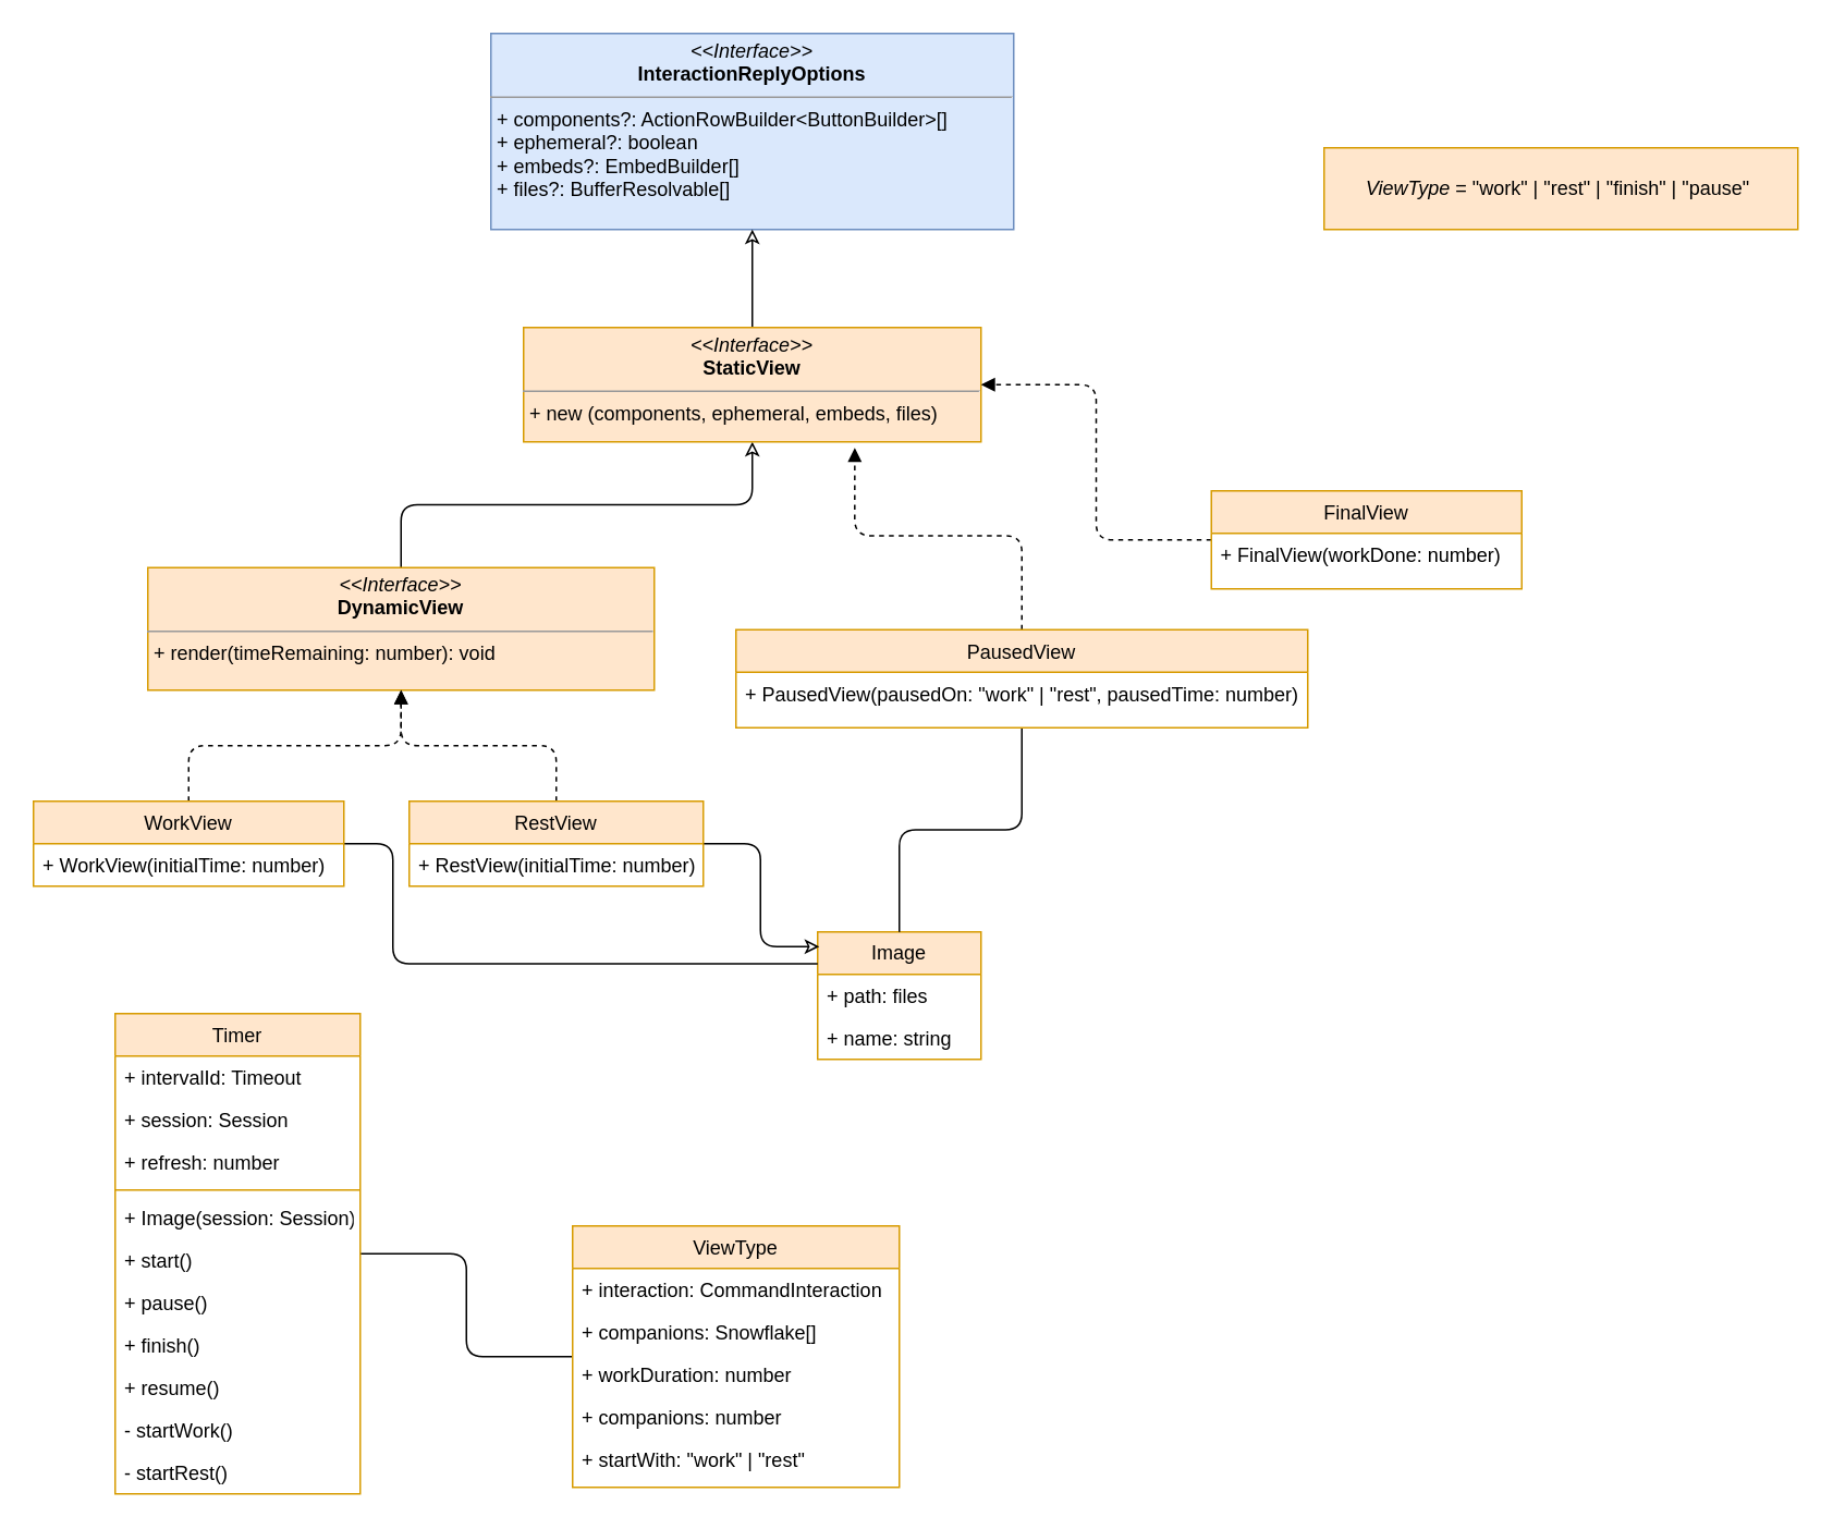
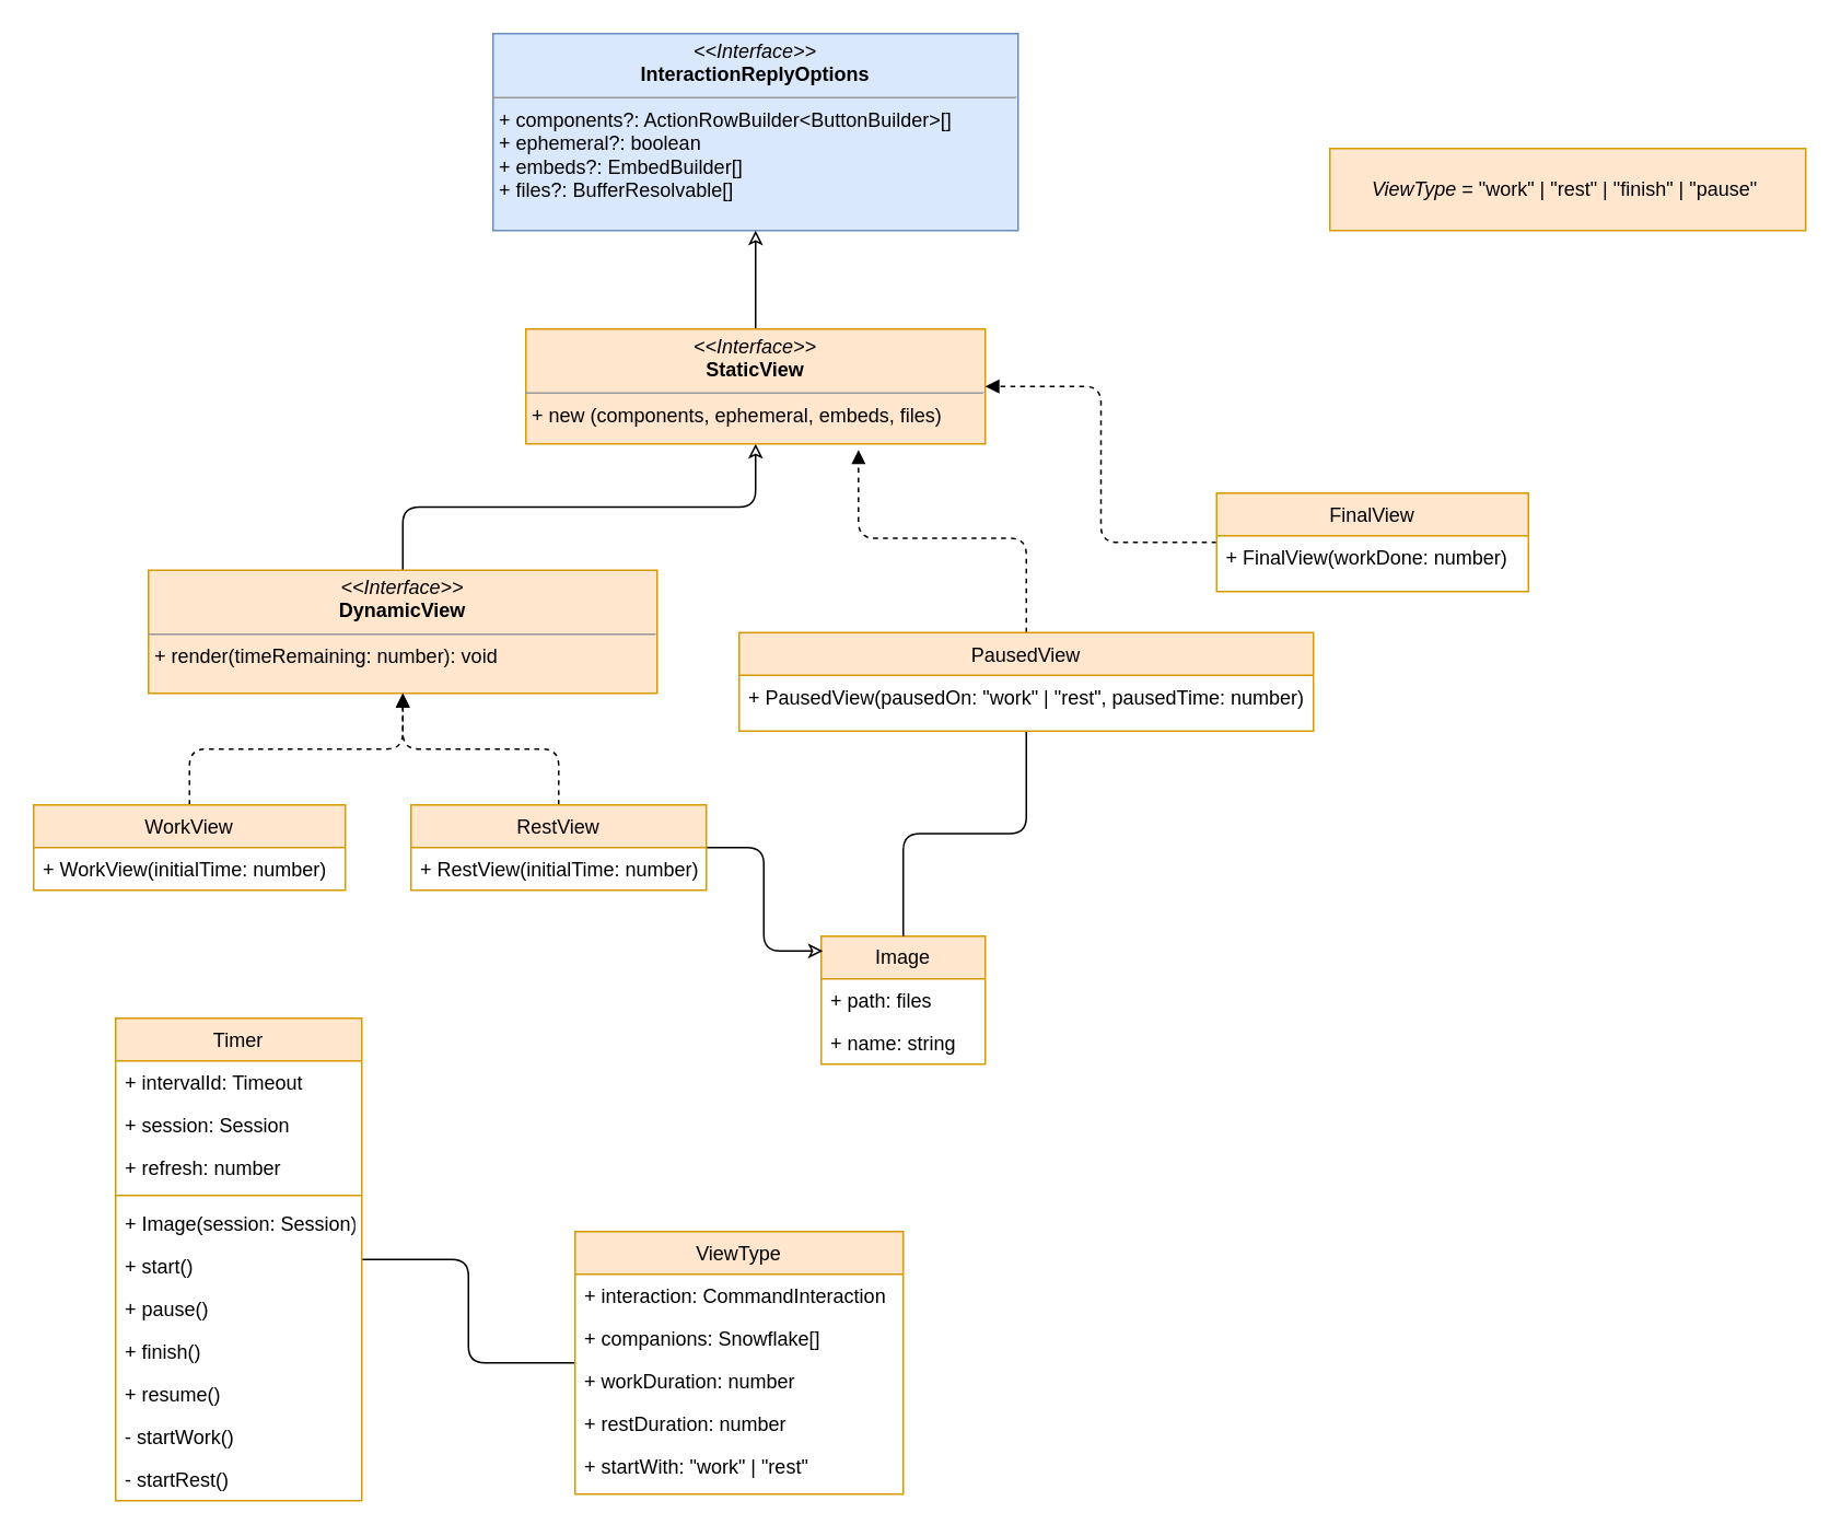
  <mxCell id="0" />
  <mxCell id="1" parent="0" />
  <mxCell id="2" style="edgeStyle=orthogonalEdgeStyle;rounded=1;orthogonalLoop=1;jettySize=auto;html=1;fontFamily=Helvetica;fontSize=12;fontColor=default;strokeColor=none;endArrow=none;endFill=0;" parent="1" source="4" target="40" edge="1"><mxGeometry relative="1" as="geometry" /></mxCell>
  <mxCell id="3" style="edgeStyle=orthogonalEdgeStyle;rounded=1;orthogonalLoop=1;jettySize=auto;html=1;fontFamily=Helvetica;fontSize=12;fontColor=default;endArrow=none;endFill=0;" parent="1" source="4" target="40" edge="1"><mxGeometry relative="1" as="geometry" /></mxCell>
  <mxCell id="4" value="Timer" style="swimlane;fontStyle=0;align=center;verticalAlign=top;childLayout=stackLayout;horizontal=1;startSize=26;horizontalStack=0;resizeParent=1;resizeLast=0;collapsible=1;marginBottom=0;rounded=0;shadow=0;strokeWidth=1;fillColor=#ffe6cc;strokeColor=#d79b00;" parent="1" vertex="1"><mxGeometry x="70" y="620" width="150" height="294" as="geometry"><mxRectangle x="230" y="140" width="160" height="26" as="alternateBounds" /></mxGeometry></mxCell>
  <mxCell id="5" value="+ intervalId: Timeout" style="text;align=left;verticalAlign=top;spacingLeft=4;spacingRight=4;overflow=hidden;rotatable=0;points=[[0,0.5],[1,0.5]];portConstraint=eastwest;" parent="4" vertex="1"><mxGeometry y="26" width="150" height="26" as="geometry" /></mxCell>
  <mxCell id="6" value="+ session: Session" style="text;align=left;verticalAlign=top;spacingLeft=4;spacingRight=4;overflow=hidden;rotatable=0;points=[[0,0.5],[1,0.5]];portConstraint=eastwest;" parent="4" vertex="1"><mxGeometry y="52" width="150" height="26" as="geometry" /></mxCell>
  <mxCell id="7" value="+ refresh: number" style="text;align=left;verticalAlign=top;spacingLeft=4;spacingRight=4;overflow=hidden;rotatable=0;points=[[0,0.5],[1,0.5]];portConstraint=eastwest;" parent="4" vertex="1"><mxGeometry y="78" width="150" height="26" as="geometry" /></mxCell>
  <mxCell id="8" value="" style="line;strokeWidth=1;fillColor=none;align=left;verticalAlign=middle;spacingTop=-1;spacingLeft=3;spacingRight=3;rotatable=0;labelPosition=right;points=[];portConstraint=eastwest;strokeColor=inherit;" parent="4" vertex="1"><mxGeometry y="104" width="150" height="8" as="geometry" /></mxCell>
  <mxCell id="9" value="+ Image(session: Session)" style="text;align=left;verticalAlign=top;spacingLeft=4;spacingRight=4;overflow=hidden;rotatable=0;points=[[0,0.5],[1,0.5]];portConstraint=eastwest;" parent="4" vertex="1"><mxGeometry y="112" width="150" height="26" as="geometry" /></mxCell>
  <mxCell id="10" value="+ start()" style="text;align=left;verticalAlign=top;spacingLeft=4;spacingRight=4;overflow=hidden;rotatable=0;points=[[0,0.5],[1,0.5]];portConstraint=eastwest;" parent="4" vertex="1"><mxGeometry y="138" width="150" height="26" as="geometry" /></mxCell>
  <mxCell id="11" value="+ pause()" style="text;align=left;verticalAlign=top;spacingLeft=4;spacingRight=4;overflow=hidden;rotatable=0;points=[[0,0.5],[1,0.5]];portConstraint=eastwest;" parent="4" vertex="1"><mxGeometry y="164" width="150" height="26" as="geometry" /></mxCell>
  <mxCell id="12" value="+ finish()" style="text;align=left;verticalAlign=top;spacingLeft=4;spacingRight=4;overflow=hidden;rotatable=0;points=[[0,0.5],[1,0.5]];portConstraint=eastwest;" parent="4" vertex="1"><mxGeometry y="190" width="150" height="26" as="geometry" /></mxCell>
  <mxCell id="13" value="+ resume()" style="text;align=left;verticalAlign=top;spacingLeft=4;spacingRight=4;overflow=hidden;rotatable=0;points=[[0,0.5],[1,0.5]];portConstraint=eastwest;" parent="4" vertex="1"><mxGeometry y="216" width="150" height="26" as="geometry" /></mxCell>
  <mxCell id="14" value="- startWork()" style="text;align=left;verticalAlign=top;spacingLeft=4;spacingRight=4;overflow=hidden;rotatable=0;points=[[0,0.5],[1,0.5]];portConstraint=eastwest;" parent="4" vertex="1"><mxGeometry y="242" width="150" height="26" as="geometry" /></mxCell>
  <mxCell id="15" value="- startRest()" style="text;align=left;verticalAlign=top;spacingLeft=4;spacingRight=4;overflow=hidden;rotatable=0;points=[[0,0.5],[1,0.5]];portConstraint=eastwest;" parent="4" vertex="1"><mxGeometry y="268" width="150" height="26" as="geometry" /></mxCell>
  <mxCell id="16" style="edgeStyle=orthogonalEdgeStyle;rounded=1;orthogonalLoop=1;jettySize=auto;html=1;endArrow=classic;endFill=0;exitX=0.5;exitY=0;exitDx=0;exitDy=0;entryX=0.5;entryY=1;entryDx=0;entryDy=0;" parent="1" source="21" target="24" edge="1"><mxGeometry relative="1" as="geometry"><mxPoint x="375" y="305" as="sourcePoint" /></mxGeometry></mxCell>
  <mxCell id="17" value="&lt;p style=&quot;margin:0px;margin-top:4px;text-align:center;&quot;&gt;&lt;i&gt;&amp;lt;&amp;lt;Interface&amp;gt;&amp;gt;&lt;/i&gt;&lt;br&gt;&lt;b&gt;InteractionReplyOptions&lt;/b&gt;&lt;/p&gt;&lt;hr size=&quot;1&quot;&gt;&lt;p style=&quot;margin:0px;margin-left:4px;&quot;&gt;+ components?: ActionRowBuilder&amp;lt;ButtonBuilder&amp;gt;[]&lt;/p&gt;&lt;p style=&quot;margin:0px;margin-left:4px;&quot;&gt;&lt;span style=&quot;font-size: 12px;&quot;&gt;+ ephemeral?: boolean&lt;/span&gt;&lt;/p&gt;&lt;p style=&quot;margin:0px;margin-left:4px;&quot;&gt;&lt;span style=&quot;font-size: 12px;&quot;&gt;+ embeds?: EmbedBuilder[]&lt;/span&gt;&lt;/p&gt;&lt;p style=&quot;margin:0px;margin-left:4px;&quot;&gt;&lt;span style=&quot;font-size: 12px;&quot;&gt;+ files?: BufferResolvable[]&lt;/span&gt;&lt;/p&gt;&lt;div&gt;&lt;br&gt;&lt;/div&gt;" style="verticalAlign=top;align=left;overflow=fill;fontSize=12;fontFamily=Helvetica;html=1;whiteSpace=wrap;fillColor=#dae8fc;strokeColor=#6c8ebf;" parent="1" vertex="1"><mxGeometry x="300" y="20" width="320" height="120" as="geometry" /></mxCell>
  <mxCell id="18" value="Image" style="swimlane;fontStyle=0;childLayout=stackLayout;horizontal=1;startSize=26;fillColor=#ffe6cc;horizontalStack=0;resizeParent=1;resizeParentMax=0;resizeLast=0;collapsible=1;marginBottom=0;whiteSpace=wrap;html=1;strokeColor=#d79b00;" parent="1" vertex="1"><mxGeometry x="500" y="570" width="100" height="78" as="geometry" /></mxCell>
  <mxCell id="19" value="+ path: files" style="text;strokeColor=none;fillColor=none;align=left;verticalAlign=top;spacingLeft=4;spacingRight=4;overflow=hidden;rotatable=0;points=[[0,0.5],[1,0.5]];portConstraint=eastwest;whiteSpace=wrap;html=1;" parent="18" vertex="1"><mxGeometry y="26" width="100" height="26" as="geometry" /></mxCell>
  <mxCell id="20" value="+ name: string" style="text;strokeColor=none;fillColor=none;align=left;verticalAlign=top;spacingLeft=4;spacingRight=4;overflow=hidden;rotatable=0;points=[[0,0.5],[1,0.5]];portConstraint=eastwest;whiteSpace=wrap;html=1;" parent="18" vertex="1"><mxGeometry y="52" width="100" height="26" as="geometry" /></mxCell>
  <mxCell id="21" value="&lt;p style=&quot;margin:0px;margin-top:4px;text-align:center;&quot;&gt;&lt;i&gt;&amp;lt;&amp;lt;Interface&amp;gt;&amp;gt;&lt;/i&gt;&lt;br&gt;&lt;b&gt;DynamicView&lt;/b&gt;&lt;/p&gt;&lt;hr size=&quot;1&quot;&gt;&lt;p style=&quot;margin:0px;margin-left:4px;&quot;&gt;&lt;span style=&quot;background-color: initial;&quot;&gt;+ render(timeRemaining: number): void&lt;/span&gt;&lt;br&gt;&lt;/p&gt;" style="verticalAlign=top;align=left;overflow=fill;fontSize=12;fontFamily=Helvetica;html=1;whiteSpace=wrap;fillColor=#ffe6cc;strokeColor=#d79b00;" parent="1" vertex="1"><mxGeometry x="90" y="347" width="310" height="75" as="geometry" /></mxCell>
  <mxCell id="22" value="&lt;i&gt;ViewType&lt;/i&gt; = &quot;work&quot; | &quot;rest&quot; | &quot;finish&quot; | &quot;pause&quot;&amp;nbsp;" style="html=1;whiteSpace=wrap;fillColor=#ffe6cc;strokeColor=#d79b00;" parent="1" vertex="1"><mxGeometry x="810" y="90" width="290" height="50" as="geometry" /></mxCell>
  <mxCell id="23" style="edgeStyle=orthogonalEdgeStyle;rounded=1;orthogonalLoop=1;jettySize=auto;html=1;entryX=0.5;entryY=1;entryDx=0;entryDy=0;fontFamily=Helvetica;fontSize=12;fontColor=default;endArrow=classic;endFill=0;" parent="1" source="24" target="17" edge="1"><mxGeometry relative="1" as="geometry" /></mxCell>
  <mxCell id="24" value="&lt;p style=&quot;margin:0px;margin-top:4px;text-align:center;&quot;&gt;&lt;i&gt;&amp;lt;&amp;lt;Interface&amp;gt;&amp;gt;&lt;/i&gt;&lt;br&gt;&lt;b&gt;StaticView&lt;/b&gt;&lt;/p&gt;&lt;hr size=&quot;1&quot;&gt;&lt;p style=&quot;margin:0px;margin-left:4px;&quot;&gt;+ new (components, ephemeral, embeds, files)&lt;br&gt;&lt;/p&gt;" style="verticalAlign=top;align=left;overflow=fill;fontSize=12;fontFamily=Helvetica;html=1;whiteSpace=wrap;fillColor=#ffe6cc;strokeColor=#d79b00;" parent="1" vertex="1"><mxGeometry x="320" y="200" width="280" height="70" as="geometry" /></mxCell>
  <mxCell id="25" style="edgeStyle=orthogonalEdgeStyle;rounded=1;orthogonalLoop=1;jettySize=auto;html=1;entryX=0.5;entryY=1;entryDx=0;entryDy=0;fontFamily=Helvetica;fontSize=12;fontColor=default;dashed=1;endArrow=block;endFill=1;" parent="1" source="27" target="21" edge="1"><mxGeometry relative="1" as="geometry" /></mxCell>
- <mxCell id="26" style="edgeStyle=orthogonalEdgeStyle;rounded=1;orthogonalLoop=1;jettySize=auto;html=1;entryX=0;entryY=0.25;entryDx=0;entryDy=0;endArrow=none;endFill=0;" edge="1" parent="1" source="27" target="18"><mxGeometry relative="1" as="geometry"><Array as="points"><mxPoint x="240" y="516" /><mxPoint x="240" y="590" /></Array></mxGeometry></mxCell>
  <mxCell id="27" value="WorkView" style="swimlane;fontStyle=0;align=center;verticalAlign=top;childLayout=stackLayout;horizontal=1;startSize=26;horizontalStack=0;resizeParent=1;resizeLast=0;collapsible=1;marginBottom=0;rounded=0;shadow=0;strokeWidth=1;fillColor=#ffe6cc;strokeColor=#d79b00;" parent="1" vertex="1"><mxGeometry x="20" y="490" width="190" height="52" as="geometry"><mxRectangle x="550" y="140" width="160" height="26" as="alternateBounds" /></mxGeometry></mxCell>
  <mxCell id="28" value="+ WorkView(initialTime: number)" style="text;align=left;verticalAlign=top;spacingLeft=4;spacingRight=4;overflow=hidden;rotatable=0;points=[[0,0.5],[1,0.5]];portConstraint=eastwest;" parent="27" vertex="1"><mxGeometry y="26" width="190" height="26" as="geometry" /></mxCell>
  <mxCell id="29" style="edgeStyle=orthogonalEdgeStyle;rounded=1;orthogonalLoop=1;jettySize=auto;html=1;fontFamily=Helvetica;fontSize=12;fontColor=default;dashed=1;endArrow=block;endFill=1;" parent="1" source="31" target="21" edge="1"><mxGeometry relative="1" as="geometry" /></mxCell>
  <mxCell id="30" style="edgeStyle=orthogonalEdgeStyle;rounded=1;orthogonalLoop=1;jettySize=auto;html=1;entryX=0.01;entryY=0.115;entryDx=0;entryDy=0;entryPerimeter=0;endArrow=classic;endFill=0;" edge="1" parent="1" source="31" target="18"><mxGeometry relative="1" as="geometry" /></mxCell>
  <mxCell id="31" value="RestView" style="swimlane;fontStyle=0;align=center;verticalAlign=top;childLayout=stackLayout;horizontal=1;startSize=26;horizontalStack=0;resizeParent=1;resizeLast=0;collapsible=1;marginBottom=0;rounded=0;shadow=0;strokeWidth=1;fillColor=#ffe6cc;strokeColor=#d79b00;" parent="1" vertex="1"><mxGeometry x="250" y="490" width="180" height="52" as="geometry"><mxRectangle x="550" y="140" width="160" height="26" as="alternateBounds" /></mxGeometry></mxCell>
  <mxCell id="32" value="+ RestView(initialTime: number)" style="text;align=left;verticalAlign=top;spacingLeft=4;spacingRight=4;overflow=hidden;rotatable=0;points=[[0,0.5],[1,0.5]];portConstraint=eastwest;" parent="31" vertex="1"><mxGeometry y="26" width="180" height="26" as="geometry" /></mxCell>
  <mxCell id="33" style="edgeStyle=orthogonalEdgeStyle;rounded=1;orthogonalLoop=1;jettySize=auto;html=1;entryX=0.724;entryY=1.052;entryDx=0;entryDy=0;entryPerimeter=0;fontFamily=Helvetica;fontSize=12;fontColor=default;endArrow=block;endFill=1;dashed=1;" parent="1" source="35" target="24" edge="1"><mxGeometry relative="1" as="geometry" /></mxCell>
  <mxCell id="34" style="edgeStyle=orthogonalEdgeStyle;rounded=1;orthogonalLoop=1;jettySize=auto;html=1;entryX=0.5;entryY=0;entryDx=0;entryDy=0;fontFamily=Helvetica;fontSize=12;fontColor=default;endArrow=none;endFill=0;" parent="1" source="35" target="18" edge="1"><mxGeometry relative="1" as="geometry" /></mxCell>
  <mxCell id="35" value="PausedView" style="swimlane;fontStyle=0;align=center;verticalAlign=top;childLayout=stackLayout;horizontal=1;startSize=26;horizontalStack=0;resizeParent=1;resizeLast=0;collapsible=1;marginBottom=0;rounded=0;shadow=0;strokeWidth=1;fillColor=#ffe6cc;strokeColor=#d79b00;" parent="1" vertex="1"><mxGeometry x="450" y="385" width="350" height="60" as="geometry"><mxRectangle x="550" y="140" width="160" height="26" as="alternateBounds" /></mxGeometry></mxCell>
  <mxCell id="36" value="+ PausedView(pausedOn: &quot;work&quot; | &quot;rest&quot;, pausedTime: number)" style="text;align=left;verticalAlign=top;spacingLeft=4;spacingRight=4;overflow=hidden;rotatable=0;points=[[0,0.5],[1,0.5]];portConstraint=eastwest;" parent="35" vertex="1"><mxGeometry y="26" width="350" height="26" as="geometry" /></mxCell>
  <mxCell id="37" style="edgeStyle=orthogonalEdgeStyle;rounded=1;orthogonalLoop=1;jettySize=auto;html=1;entryX=1;entryY=0.5;entryDx=0;entryDy=0;fontFamily=Helvetica;fontSize=12;fontColor=default;dashed=1;endArrow=block;endFill=1;" parent="1" source="38" target="24" edge="1"><mxGeometry relative="1" as="geometry" /></mxCell>
  <mxCell id="38" value="FinalView" style="swimlane;fontStyle=0;align=center;verticalAlign=top;childLayout=stackLayout;horizontal=1;startSize=26;horizontalStack=0;resizeParent=1;resizeLast=0;collapsible=1;marginBottom=0;rounded=0;shadow=0;strokeWidth=1;fillColor=#ffe6cc;strokeColor=#d79b00;" parent="1" vertex="1"><mxGeometry x="741" y="300" width="190" height="60" as="geometry"><mxRectangle x="550" y="140" width="160" height="26" as="alternateBounds" /></mxGeometry></mxCell>
  <mxCell id="39" value="+ FinalView(workDone: number)" style="text;align=left;verticalAlign=top;spacingLeft=4;spacingRight=4;overflow=hidden;rotatable=0;points=[[0,0.5],[1,0.5]];portConstraint=eastwest;" parent="38" vertex="1"><mxGeometry y="26" width="190" height="26" as="geometry" /></mxCell>
  <mxCell id="40" value="ViewType" style="swimlane;fontStyle=0;align=center;verticalAlign=top;childLayout=stackLayout;horizontal=1;startSize=26;horizontalStack=0;resizeParent=1;resizeLast=0;collapsible=1;marginBottom=0;rounded=0;shadow=0;strokeWidth=1;fillColor=#ffe6cc;strokeColor=#d79b00;" parent="1" vertex="1"><mxGeometry x="350" y="750" width="200" height="160" as="geometry"><mxRectangle x="230" y="140" width="160" height="26" as="alternateBounds" /></mxGeometry></mxCell>
  <mxCell id="41" value="+ interaction: CommandInteraction" style="text;align=left;verticalAlign=top;spacingLeft=4;spacingRight=4;overflow=hidden;rotatable=0;points=[[0,0.5],[1,0.5]];portConstraint=eastwest;" parent="40" vertex="1"><mxGeometry y="26" width="200" height="26" as="geometry" /></mxCell>
  <mxCell id="42" value="+ companions: Snowflake[]" style="text;align=left;verticalAlign=top;spacingLeft=4;spacingRight=4;overflow=hidden;rotatable=0;points=[[0,0.5],[1,0.5]];portConstraint=eastwest;" parent="40" vertex="1"><mxGeometry y="52" width="200" height="26" as="geometry" /></mxCell>
  <mxCell id="43" value="+ workDuration: number" style="text;align=left;verticalAlign=top;spacingLeft=4;spacingRight=4;overflow=hidden;rotatable=0;points=[[0,0.5],[1,0.5]];portConstraint=eastwest;" parent="40" vertex="1"><mxGeometry y="78" width="200" height="26" as="geometry" /></mxCell>
- <mxCell id="44" value="+ companions: number" style="text;align=left;verticalAlign=top;spacingLeft=4;spacingRight=4;overflow=hidden;rotatable=0;points=[[0,0.5],[1,0.5]];portConstraint=eastwest;" parent="40" vertex="1"><mxGeometry y="104" width="200" height="26" as="geometry" /></mxCell>
+ <mxCell id="44" value="+ restDuration: number" style="text;align=left;verticalAlign=top;spacingLeft=4;spacingRight=4;overflow=hidden;rotatable=0;points=[[0,0.5],[1,0.5]];portConstraint=eastwest;" parent="40" vertex="1"><mxGeometry y="104" width="200" height="26" as="geometry" /></mxCell>
  <mxCell id="45" value="+ startWith: &quot;work&quot; | &quot;rest&quot;" style="text;align=left;verticalAlign=top;spacingLeft=4;spacingRight=4;overflow=hidden;rotatable=0;points=[[0,0.5],[1,0.5]];portConstraint=eastwest;" parent="40" vertex="1"><mxGeometry y="130" width="200" height="26" as="geometry" /></mxCell>
